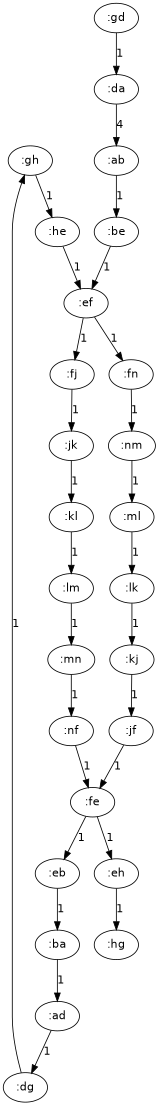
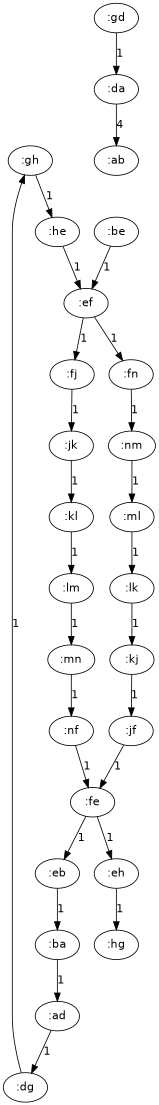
  digraph {
    fontname="DejaVu Sans"
    node [fontname="DejaVu Sans"]
    edge [fontname="DejaVu Sans"]
    ":gh"
    ":he"
    ":ef"
    ":fn"
    ":fj"
    ":dg"
    ":nm"
    ":ml"
    ":lk"
    ":kj"
    ":jf"
    ":fe"
    ":eh"
    ":eb"
    ":be"
    ":jk"
    ":ba"
    ":ad"
    ":kl"
    ":lm"
    ":mn"
    ":nf"
    ":gd"
    ":da"
    ":ab"
    ":hg"
    ":gh" -> ":he" [label=1]
    ":he" -> ":ef" [label=1]
    ":ef" -> ":fn" [label=1]
    ":ef" -> ":fj" [label=1]
    ":fn" -> ":nm" [label=1]
    ":fj" -> ":jk" [label=1]
    ":dg" -> ":gh" [label=1]
    ":nm" -> ":ml" [label=1]
    ":ml" -> ":lk" [label=1]
    ":lk" -> ":kj" [label=1]
    ":kj" -> ":jf" [label=1]
    ":jf" -> ":fe" [label=1]
    ":fe" -> ":eh" [label=1]
    ":fe" -> ":eb" [label=1]
    ":eh" -> ":hg" [label=1]
    ":eb" -> ":ba" [label=1]
    ":be" -> ":ef" [label=1]
    ":jk" -> ":kl" [label=1]
    ":ba" -> ":ad" [label=1]
    ":ad" -> ":dg" [label=1]
    ":kl" -> ":lm" [label=1]
    ":lm" -> ":mn" [label=1]
    ":mn" -> ":nf" [label=1]
    ":nf" -> ":fe" [label=1]
    ":gd" -> ":da" [label=1]
    ":da" -> ":ab" [label=4]
-   ":ab" -> ":be" [label=1]
  }
